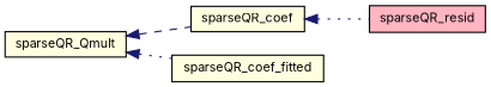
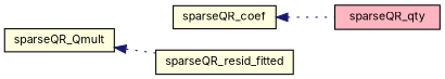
  digraph {
    fontname=Inter
    rankdir=LR
    node [color=black fillcolor=lightyellow fontname=Inter fontsize=10 shape=record style=filled]
    edge [color=midnightblue dir=back fontname=Inter fontsize=10 labelfontname="FreeSans.ttf" labelfontsize=10 style=dotted]
    n1 [fontcolor=black height=0.2 label=sparseQR_Qmult width=0.4]
    n2 [height=0.2 label=sparseQR_coef width=0.4]
-   n3 [height=0.2 label=sparseQR_coef_fitted width=0.4]
-   n4 [fillcolor=lightpink height=0.2 label=sparseQR_resid width=0.4]
-   n1 -> n2 [style=dashed]
+   n3 [height=0.2 label=sparseQR_resid_fitted width=0.4]
+   n4 [fillcolor=lightpink height=0.2 label=sparseQR_qty width=0.4]
    n1 -> n3
    n2 -> n4
  }
